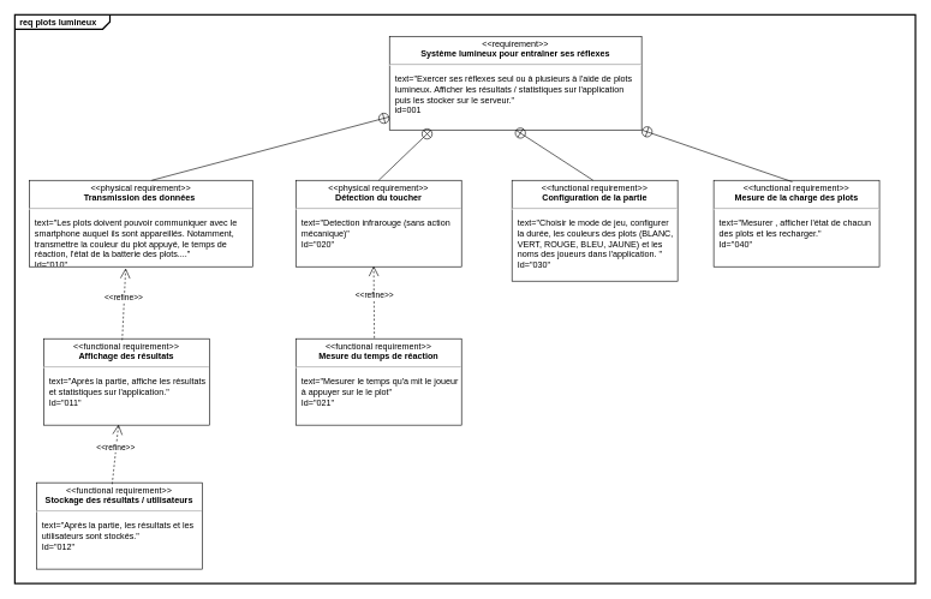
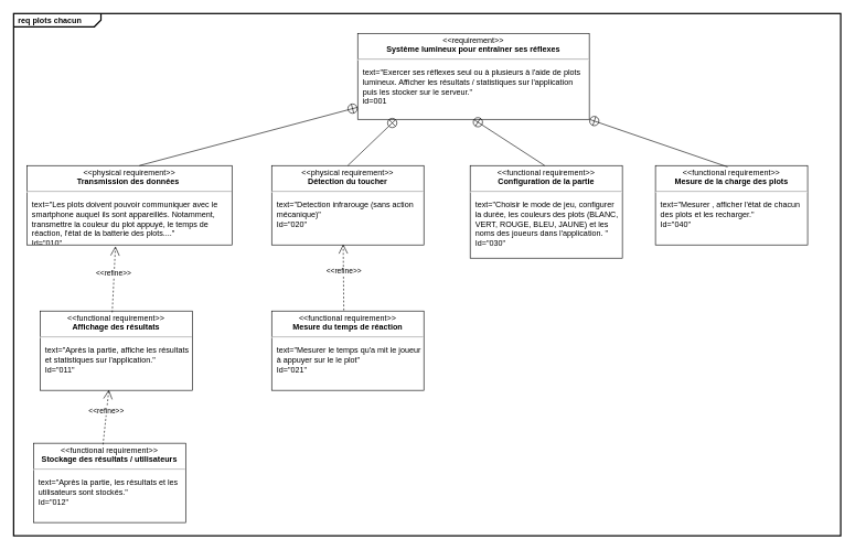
  <mxCell id="0" />
  <mxCell id="1" parent="0" />
- <mxCell id="2" value="&lt;p style=&quot;margin: 0px ; margin-top: 4px ; margin-left: 7px ; text-align: left&quot;&gt;&lt;span&gt;req&lt;/span&gt;&amp;nbsp;plots lumineux&lt;/p&gt;" style="html=1;shape=mxgraph.sysml.package;overflow=fill;labelX=132;strokeWidth=2;align=center;fontStyle=1" parent="1" vertex="1"><mxGeometry x="20" y="20" width="1250" height="790" as="geometry" /></mxCell>
+ <mxCell id="2" value="&lt;p style=&quot;margin: 0px ; margin-top: 4px ; margin-left: 7px ; text-align: left&quot;&gt;&lt;span&gt;req&lt;/span&gt;&amp;nbsp;plots chacun&lt;/p&gt;" style="html=1;shape=mxgraph.sysml.package;overflow=fill;labelX=132;strokeWidth=2;align=center;fontStyle=1" parent="1" vertex="1"><mxGeometry x="20" y="20" width="1250" height="790" as="geometry" /></mxCell>
  <mxCell id="3" value="&lt;p style=&quot;margin: 0px ; margin-top: 4px ; text-align: center&quot;&gt;&amp;lt;&amp;lt;requirement&amp;gt;&amp;gt;&lt;br&gt;&lt;b&gt;Système lumineux pour entraîner ses réflexes&lt;/b&gt;&lt;/p&gt;&lt;hr&gt;&lt;p&gt;&lt;/p&gt;&lt;p style=&quot;margin: 0px 0px 0px 8px ; text-align: left&quot;&gt;text=&quot;Exercer ses réflexes seul ou à plusieurs à l'aide de plots lumineux. Afficher les résultats / statistiques sur l'application puis les stocker sur le serveur.&quot;&lt;/p&gt;&lt;p style=&quot;margin: 0px 0px 0px 8px ; text-align: left&quot;&gt;id=001&lt;/p&gt;" style="shape=rect;overflow=fill;html=1;whiteSpace=wrap;align=center;" parent="1" vertex="1"><mxGeometry x="540" y="50" width="350" height="130" as="geometry" /></mxCell>
  <mxCell id="4" value="&lt;p style=&quot;margin: 0px ; margin-top: 4px ; text-align: center&quot;&gt;&amp;lt;&amp;lt;functional requirement&amp;gt;&amp;gt;&lt;br&gt;&lt;b&gt;Mesure du temps de réaction&lt;/b&gt;&lt;br&gt;&lt;/p&gt;&lt;hr&gt;&lt;p&gt;&lt;/p&gt;&lt;p style=&quot;margin: 0px ; margin-left: 8px ; text-align: left&quot;&gt;text=&quot;Mesurer le temps qu'a mit le joueur à appuyer sur le le plot&quot;&lt;br&gt;Id=&quot;021&quot;&lt;/p&gt;" style="shape=rect;overflow=fill;html=1;whiteSpace=wrap;align=center;" parent="1" vertex="1"><mxGeometry x="410" y="470" width="230" height="120" as="geometry" /></mxCell>
  <mxCell id="5" value="&lt;p style=&quot;margin: 0px ; margin-top: 4px ; text-align: center&quot;&gt;&amp;lt;&amp;lt;physical requirement&amp;gt;&amp;gt;&lt;br&gt;&lt;b&gt;Détection du toucher&lt;/b&gt;&lt;br&gt;&lt;/p&gt;&lt;hr&gt;&lt;p&gt;&lt;/p&gt;&lt;p style=&quot;margin: 0px ; margin-left: 8px ; text-align: left&quot;&gt;text=&quot;Detection infrarouge (sans action mécanique)&quot;&lt;br&gt;Id=&quot;020&quot;&lt;/p&gt;" style="shape=rect;overflow=fill;html=1;whiteSpace=wrap;align=center;" parent="1" vertex="1"><mxGeometry x="410" y="250" width="230" height="120" as="geometry" /></mxCell>
  <mxCell id="6" value="&lt;p style=&quot;margin: 0px ; margin-top: 4px ; text-align: center&quot;&gt;&amp;lt;&amp;lt;physical requirement&amp;gt;&amp;gt;&lt;br&gt;&lt;b&gt;Transmission des données&amp;nbsp;&lt;/b&gt;&lt;br&gt;&lt;/p&gt;&lt;hr&gt;&lt;p&gt;&lt;/p&gt;&lt;p style=&quot;margin: 0px ; margin-left: 8px ; text-align: left&quot;&gt;text=&quot;Les plots doivent pouvoir communiquer avec le smartphone auquel ils sont appareillés. Notamment, transmettre la couleur du plot appuyé, le temps de réaction, l'état de la batterie des plots....&quot;&lt;br&gt;Id=&quot;010&quot;&lt;/p&gt;" style="shape=rect;overflow=fill;html=1;whiteSpace=wrap;align=center;" parent="1" vertex="1"><mxGeometry x="40" y="250" width="310" height="120" as="geometry" /></mxCell>
  <mxCell id="7" value="&lt;p style=&quot;margin: 0px ; margin-top: 4px ; text-align: center&quot;&gt;&amp;lt;&amp;lt;functional requirement&amp;gt;&amp;gt;&lt;br&gt;&lt;b&gt;Mesure de la charge des plots&lt;/b&gt;&lt;/p&gt;&lt;hr&gt;&lt;p&gt;&lt;/p&gt;&lt;p style=&quot;margin: 0px ; margin-left: 8px ; text-align: left&quot;&gt;text=&quot;Mesurer , afficher l'état de chacun des plots et les recharger.&quot;&lt;br&gt;Id=&quot;040&quot;&lt;/p&gt;" style="shape=rect;overflow=fill;html=1;whiteSpace=wrap;align=center;" parent="1" vertex="1"><mxGeometry x="990" y="250" width="230" height="120" as="geometry" /></mxCell>
  <mxCell id="8" value="&lt;p style=&quot;margin: 0px ; margin-top: 4px ; text-align: center&quot;&gt;&amp;lt;&amp;lt;functional requirement&amp;gt;&amp;gt;&lt;br&gt;&lt;b&gt;Configuration de la partie&lt;/b&gt;&lt;/p&gt;&lt;hr&gt;&lt;p&gt;&lt;/p&gt;&lt;p style=&quot;margin: 0px ; margin-left: 8px ; text-align: left&quot;&gt;text=&quot;Choisir le mode de jeu, configurer la durée, les couleurs des plots (BLANC, VERT, ROUGE, BLEU, JAUNE) et les noms des joueurs dans l'application. &quot;&lt;br&gt;Id=&quot;030&quot;&lt;/p&gt;" style="shape=rect;overflow=fill;html=1;whiteSpace=wrap;align=center;" parent="1" vertex="1"><mxGeometry x="710" y="250" width="230" height="140" as="geometry" /></mxCell>
  <mxCell id="9" value="" style="endArrow=none;startArrow=circlePlus;endFill=0;startFill=0;endSize=8;html=1;exitX=0.5;exitY=1;exitDx=0;exitDy=0;" parent="1" source="3" edge="1"><mxGeometry width="160" relative="1" as="geometry"><mxPoint x="551.1" y="182.98" as="sourcePoint" /><mxPoint x="822.692" y="250" as="targetPoint" /></mxGeometry></mxCell>
  <mxCell id="10" value="" style="endArrow=none;startArrow=circlePlus;endFill=0;startFill=0;endSize=8;html=1;exitX=1;exitY=1;exitDx=0;exitDy=0;entryX=0.474;entryY=0.017;entryDx=0;entryDy=0;entryPerimeter=0;" parent="1" source="3" target="7" edge="1"><mxGeometry width="160" relative="1" as="geometry"><mxPoint x="561.1" y="192.98" as="sourcePoint" /><mxPoint x="330" y="270" as="targetPoint" /></mxGeometry></mxCell>
  <mxCell id="11" value="" style="endArrow=none;startArrow=circlePlus;endFill=0;startFill=0;endSize=8;html=1;entryX=0.5;entryY=0;entryDx=0;entryDy=0;" parent="1" target="5" edge="1"><mxGeometry width="160" relative="1" as="geometry"><mxPoint x="598" y="180" as="sourcePoint" /><mxPoint x="832.692" y="260" as="targetPoint" /></mxGeometry></mxCell>
  <mxCell id="12" value="" style="endArrow=none;startArrow=circlePlus;endFill=0;startFill=0;endSize=8;html=1;" parent="1" source="3" edge="1"><mxGeometry width="160" relative="1" as="geometry"><mxPoint x="253" y="190" as="sourcePoint" /><mxPoint x="210" y="250" as="targetPoint" /></mxGeometry></mxCell>
  <mxCell id="13" value="&lt;p style=&quot;margin: 0px ; margin-top: 4px ; text-align: center&quot;&gt;&amp;lt;&amp;lt;functional requirement&amp;gt;&amp;gt;&lt;br&gt;&lt;b&gt;Affichage des résultats&lt;/b&gt;&lt;/p&gt;&lt;hr&gt;&lt;p&gt;&lt;/p&gt;&lt;p style=&quot;margin: 0px ; margin-left: 8px ; text-align: left&quot;&gt;text=&quot;Après la partie, affiche les résultats et statistiques sur l'application.&quot;&lt;br&gt;Id=&quot;011&quot;&lt;/p&gt;" style="shape=rect;overflow=fill;html=1;whiteSpace=wrap;align=center;" parent="1" vertex="1"><mxGeometry x="60" y="470" width="230" height="120" as="geometry" /></mxCell>
  <mxCell id="14" value="&lt;p style=&quot;margin: 0px ; margin-top: 4px ; text-align: center&quot;&gt;&amp;lt;&amp;lt;functional requirement&amp;gt;&amp;gt;&lt;br&gt;&lt;b&gt;Stockage des résultats / utilisateurs&lt;/b&gt;&lt;/p&gt;&lt;hr&gt;&lt;p&gt;&lt;/p&gt;&lt;p style=&quot;margin: 0px ; margin-left: 8px ; text-align: left&quot;&gt;text=&quot;Après la partie, les résultats et les utilisateurs sont stockés.&quot;&lt;br&gt;Id=&quot;012&quot;&lt;/p&gt;" style="shape=rect;overflow=fill;html=1;whiteSpace=wrap;align=center;" parent="1" vertex="1"><mxGeometry x="50" y="670" width="230" height="120" as="geometry" /></mxCell>
  <mxCell id="15" value="&amp;lt;&amp;lt;refine&amp;gt;&amp;gt;" style="edgeStyle=none;html=1;endArrow=open;endSize=12;dashed=1;verticalAlign=bottom;exitX=0.474;exitY=0.017;exitDx=0;exitDy=0;exitPerimeter=0;entryX=0.432;entryY=1.017;entryDx=0;entryDy=0;entryPerimeter=0;" parent="1" source="13" target="6" edge="1"><mxGeometry width="160" relative="1" as="geometry"><mxPoint x="95" y="420" as="sourcePoint" /><mxPoint x="255" y="420" as="targetPoint" /></mxGeometry></mxCell>
  <mxCell id="16" value="&amp;lt;&amp;lt;refine&amp;gt;&amp;gt;" style="edgeStyle=none;html=1;endArrow=open;endSize=12;dashed=1;verticalAlign=bottom;exitX=0.474;exitY=-0.008;exitDx=0;exitDy=0;exitPerimeter=0;entryX=0.47;entryY=0.992;entryDx=0;entryDy=0;entryPerimeter=0;" parent="1" source="4" target="5" edge="1"><mxGeometry width="160" relative="1" as="geometry"><mxPoint x="420" y="414.5" as="sourcePoint" /><mxPoint x="535" y="372" as="targetPoint" /></mxGeometry></mxCell>
  <mxCell id="17" value="&amp;lt;&amp;lt;refine&amp;gt;&amp;gt;" style="edgeStyle=none;html=1;endArrow=open;endSize=12;dashed=1;verticalAlign=bottom;entryX=0.452;entryY=0.992;entryDx=0;entryDy=0;entryPerimeter=0;exitX=0.457;exitY=0.017;exitDx=0;exitDy=0;exitPerimeter=0;" parent="1" source="14" target="13" edge="1"><mxGeometry width="160" relative="1" as="geometry"><mxPoint x="70" y="630" as="sourcePoint" /><mxPoint x="230" y="630" as="targetPoint" /></mxGeometry></mxCell>
